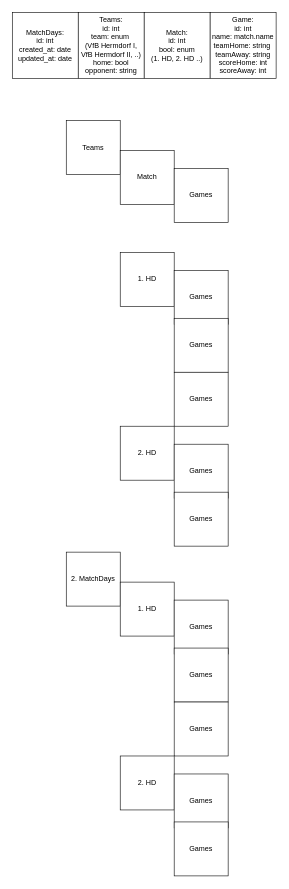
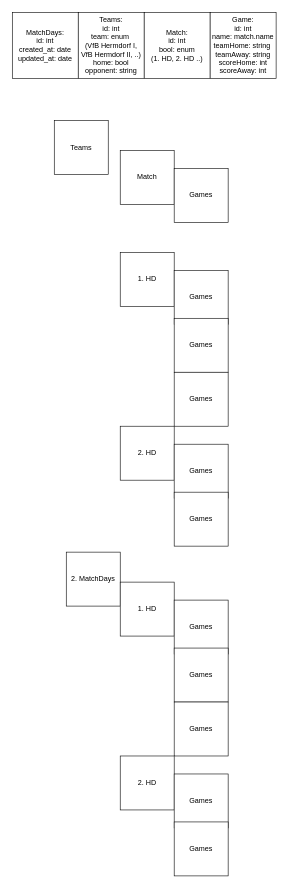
  <mxCell id="0" />
  <mxCell id="1" parent="0" />
- <mxCell id="2" value="Teams" style="whiteSpace=wrap;html=1;aspect=fixed;" vertex="1" parent="1"><mxGeometry x="110" y="200" width="90" height="90" as="geometry" /></mxCell>
+ <mxCell id="2" value="Teams" style="whiteSpace=wrap;html=1;aspect=fixed;" vertex="1" parent="1"><mxGeometry x="90" y="200" width="90" height="90" as="geometry" /></mxCell>
  <mxCell id="3" value="Match" style="whiteSpace=wrap;html=1;aspect=fixed;" vertex="1" parent="1"><mxGeometry x="200" y="250" width="90" height="90" as="geometry" /></mxCell>
  <mxCell id="4" value="Games" style="whiteSpace=wrap;html=1;aspect=fixed;" vertex="1" parent="1"><mxGeometry x="290" y="280" width="90" height="90" as="geometry" /></mxCell>
  <mxCell id="5" value="1. HD" style="whiteSpace=wrap;html=1;aspect=fixed;" vertex="1" parent="1"><mxGeometry x="200" y="420" width="90" height="90" as="geometry" /></mxCell>
  <mxCell id="6" value="Games" style="whiteSpace=wrap;html=1;aspect=fixed;" vertex="1" parent="1"><mxGeometry x="290" y="450" width="90" height="90" as="geometry" /></mxCell>
  <mxCell id="7" value="Games" style="whiteSpace=wrap;html=1;aspect=fixed;" vertex="1" parent="1"><mxGeometry x="290" y="530" width="90" height="90" as="geometry" /></mxCell>
  <mxCell id="8" value="Games" style="whiteSpace=wrap;html=1;aspect=fixed;" vertex="1" parent="1"><mxGeometry x="290" y="620" width="90" height="90" as="geometry" /></mxCell>
  <mxCell id="9" value="2. HD" style="whiteSpace=wrap;html=1;aspect=fixed;" vertex="1" parent="1"><mxGeometry x="200" y="710" width="90" height="90" as="geometry" /></mxCell>
  <mxCell id="10" value="Games" style="whiteSpace=wrap;html=1;aspect=fixed;" vertex="1" parent="1"><mxGeometry x="290" y="740" width="90" height="90" as="geometry" /></mxCell>
  <mxCell id="11" value="Games" style="whiteSpace=wrap;html=1;aspect=fixed;" vertex="1" parent="1"><mxGeometry x="290" y="820" width="90" height="90" as="geometry" /></mxCell>
  <mxCell id="12" value="2. MatchDays" style="whiteSpace=wrap;html=1;aspect=fixed;" vertex="1" parent="1"><mxGeometry x="110" y="920" width="90" height="90" as="geometry" /></mxCell>
  <mxCell id="13" value="1. HD" style="whiteSpace=wrap;html=1;aspect=fixed;" vertex="1" parent="1"><mxGeometry x="200" y="970" width="90" height="90" as="geometry" /></mxCell>
  <mxCell id="14" value="Games" style="whiteSpace=wrap;html=1;aspect=fixed;" vertex="1" parent="1"><mxGeometry x="290" y="1000" width="90" height="90" as="geometry" /></mxCell>
  <mxCell id="15" value="Games" style="whiteSpace=wrap;html=1;aspect=fixed;" vertex="1" parent="1"><mxGeometry x="290" y="1080" width="90" height="90" as="geometry" /></mxCell>
  <mxCell id="16" value="Games" style="whiteSpace=wrap;html=1;aspect=fixed;" vertex="1" parent="1"><mxGeometry x="290" y="1170" width="90" height="90" as="geometry" /></mxCell>
  <mxCell id="17" value="2. HD" style="whiteSpace=wrap;html=1;aspect=fixed;" vertex="1" parent="1"><mxGeometry x="200" y="1260" width="90" height="90" as="geometry" /></mxCell>
  <mxCell id="18" value="Games" style="whiteSpace=wrap;html=1;aspect=fixed;" vertex="1" parent="1"><mxGeometry x="290" y="1290" width="90" height="90" as="geometry" /></mxCell>
  <mxCell id="19" value="Games" style="whiteSpace=wrap;html=1;aspect=fixed;" vertex="1" parent="1"><mxGeometry x="290" y="1370" width="90" height="90" as="geometry" /></mxCell>
  <mxCell id="20" value="MatchDays:&lt;br&gt;id: int&lt;br&gt;created_at: date&lt;br&gt;updated_at: date" style="whiteSpace=wrap;html=1;aspect=fixed;" vertex="1" parent="1"><mxGeometry x="20" y="20" width="110" height="110" as="geometry" /></mxCell>
  <mxCell id="21" value="Teams:&lt;br&gt;id: int&lt;br&gt;team: enum&amp;nbsp;&lt;br&gt;(VfB Hermdorf I, VfB Hermdorf II, ..)&lt;br&gt;home: bool&lt;br&gt;opponent: string" style="whiteSpace=wrap;html=1;aspect=fixed;" vertex="1" parent="1"><mxGeometry x="130" y="20" width="110" height="110" as="geometry" /></mxCell>
  <mxCell id="22" value="Match:&lt;br&gt;id: int&lt;br&gt;bool: enum&lt;br&gt;(1. HD, 2. HD ..)" style="whiteSpace=wrap;html=1;aspect=fixed;" vertex="1" parent="1"><mxGeometry x="240" y="20" width="110" height="110" as="geometry" /></mxCell>
  <mxCell id="23" value="Game:&lt;br&gt;id: int&lt;br&gt;name: match.name&lt;br&gt;teamHome: string&amp;nbsp;&lt;br&gt;teamAway: string&lt;br&gt;scoreHome: int&lt;br&gt;scoreAway: int" style="whiteSpace=wrap;html=1;aspect=fixed;" vertex="1" parent="1"><mxGeometry x="350" y="20" width="110" height="110" as="geometry" /></mxCell>
